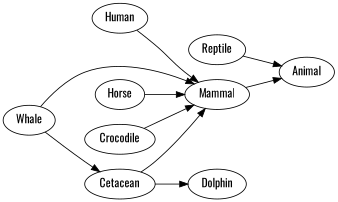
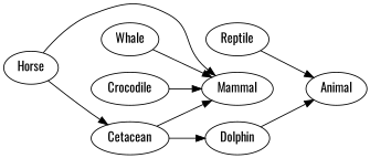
  digraph {
    fontname=Oswald
    rankdir=LR
    node [fontname=Oswald]
    edge [fontname=Oswald]
    Mammal
    Animal
    Reptile
-   Human
    Cetacean
    Dolphin
    Whale
    Horse
    Crocodile
-   Mammal -> Animal
+   Dolphin -> Animal
    Reptile -> Animal
-   Human -> Mammal
    Cetacean -> Mammal
    Cetacean -> Dolphin
    Whale -> Mammal
-   Whale -> Cetacean
+   Horse -> Cetacean
    Horse -> Mammal
    Crocodile -> Mammal
  }
